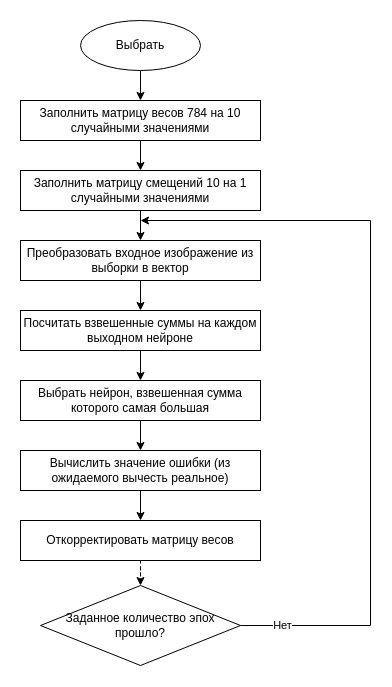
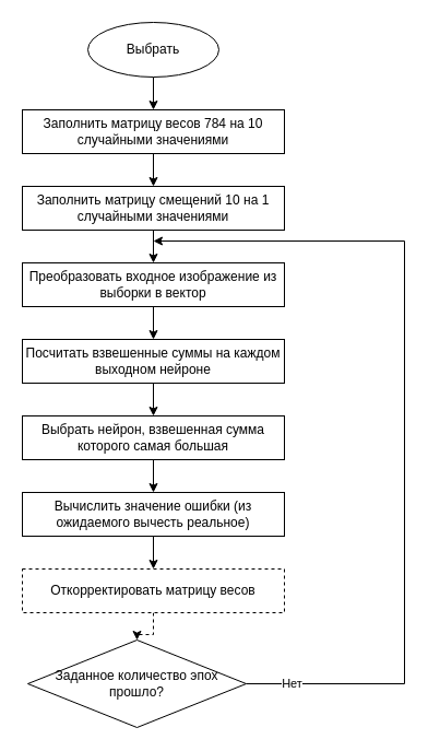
  <mxCell id="0" />
  <mxCell id="1" parent="0" />
  <mxCell id="2" value="" style="edgeStyle=orthogonalEdgeStyle;rounded=0;orthogonalLoop=1;jettySize=auto;html=1;" edge="1" parent="1" source="3" target="5"><mxGeometry relative="1" as="geometry" /></mxCell>
  <mxCell id="3" value="Выбрать" style="ellipse;whiteSpace=wrap;html=1;" vertex="1" parent="1"><mxGeometry x="80" y="20" width="120" height="50" as="geometry" /></mxCell>
  <mxCell id="4" value="" style="edgeStyle=orthogonalEdgeStyle;rounded=0;orthogonalLoop=1;jettySize=auto;html=1;" edge="1" parent="1" source="5" target="7"><mxGeometry relative="1" as="geometry" /></mxCell>
  <mxCell id="5" value="Заполнить матрицу весов 784 на 10 случайными значениями" style="rounded=0;whiteSpace=wrap;html=1;" vertex="1" parent="1"><mxGeometry x="20" y="100" width="240" height="40" as="geometry" /></mxCell>
  <mxCell id="6" value="" style="edgeStyle=orthogonalEdgeStyle;rounded=0;orthogonalLoop=1;jettySize=auto;html=1;" edge="1" parent="1" source="7" target="9"><mxGeometry relative="1" as="geometry" /></mxCell>
  <mxCell id="7" value="Заполнить матрицу cмещений 10 на 1 случайными значениями" style="rounded=0;whiteSpace=wrap;html=1;" vertex="1" parent="1"><mxGeometry x="20" y="170" width="240" height="40" as="geometry" /></mxCell>
  <mxCell id="8" value="" style="edgeStyle=orthogonalEdgeStyle;rounded=0;orthogonalLoop=1;jettySize=auto;html=1;" edge="1" parent="1" source="9" target="11"><mxGeometry relative="1" as="geometry" /></mxCell>
  <mxCell id="9" value="Преобразовать входное изображение из выборки в вектор" style="whiteSpace=wrap;html=1;rounded=0;" vertex="1" parent="1"><mxGeometry x="20" y="240" width="240" height="40" as="geometry" /></mxCell>
  <mxCell id="10" value="" style="edgeStyle=orthogonalEdgeStyle;rounded=0;orthogonalLoop=1;jettySize=auto;html=1;" edge="1" parent="1" source="11" target="13"><mxGeometry relative="1" as="geometry" /></mxCell>
  <mxCell id="11" value="Посчитать взвешенные суммы на каждом выходном нейроне" style="whiteSpace=wrap;html=1;rounded=0;" vertex="1" parent="1"><mxGeometry x="20" y="310" width="240" height="40" as="geometry" /></mxCell>
  <mxCell id="12" value="" style="edgeStyle=orthogonalEdgeStyle;rounded=0;orthogonalLoop=1;jettySize=auto;html=1;" edge="1" parent="1" source="13" target="15"><mxGeometry relative="1" as="geometry" /></mxCell>
  <mxCell id="13" value="Выбрать нейрон, взвешенная сумма которого самая большая" style="whiteSpace=wrap;html=1;rounded=0;" vertex="1" parent="1"><mxGeometry x="20" y="380" width="240" height="40" as="geometry" /></mxCell>
  <mxCell id="14" value="" style="edgeStyle=orthogonalEdgeStyle;rounded=0;orthogonalLoop=1;jettySize=auto;html=1;" edge="1" parent="1" source="15" target="17"><mxGeometry relative="1" as="geometry" /></mxCell>
  <mxCell id="15" value="Вычислить значение ошибки (из ожидаемого вычесть реальное)" style="whiteSpace=wrap;html=1;rounded=0;" vertex="1" parent="1"><mxGeometry x="20" y="450" width="240" height="40" as="geometry" /></mxCell>
  <mxCell id="16" value="" style="edgeStyle=orthogonalEdgeStyle;rounded=0;orthogonalLoop=1;jettySize=auto;html=1;dashed=1;" edge="1" parent="1" source="17" target="20"><mxGeometry relative="1" as="geometry" /></mxCell>
- <mxCell id="17" value="Откорректировать матрицу весов" style="whiteSpace=wrap;html=1;rounded=0;" vertex="1" parent="1"><mxGeometry x="20" y="520" width="240" height="40" as="geometry" /></mxCell>
+ <mxCell id="17" value="Откорректировать матрицу весов" style="whiteSpace=wrap;html=1;rounded=0;dashed=1;" vertex="1" parent="1"><mxGeometry x="20" y="520" width="240" height="40" as="geometry" /></mxCell>
  <mxCell id="18" style="edgeStyle=orthogonalEdgeStyle;rounded=0;orthogonalLoop=1;jettySize=auto;html=1;" edge="1" parent="1" source="20"><mxGeometry relative="1" as="geometry"><mxPoint x="140" y="220" as="targetPoint" /><Array as="points"><mxPoint x="370" y="625" /><mxPoint x="370" y="220" /></Array></mxGeometry></mxCell>
  <mxCell id="19" value="Нет" style="edgeLabel;html=1;align=center;verticalAlign=middle;resizable=0;points=[];" vertex="1" connectable="0" parent="18"><mxGeometry x="-0.894" y="1" relative="1" as="geometry"><mxPoint as="offset" /></mxGeometry></mxCell>
- <mxCell id="20" value="Заданное количество эпох прошло?" style="rhombus;whiteSpace=wrap;html=1;" vertex="1" parent="1"><mxGeometry x="40" y="585" width="200" height="80" as="geometry" /></mxCell>
+ <mxCell id="20" value="Заданное количество эпох прошло?" style="rhombus;whiteSpace=wrap;html=1;" vertex="1" parent="1"><mxGeometry x="25" y="585" width="200" height="80" as="geometry" /></mxCell>
